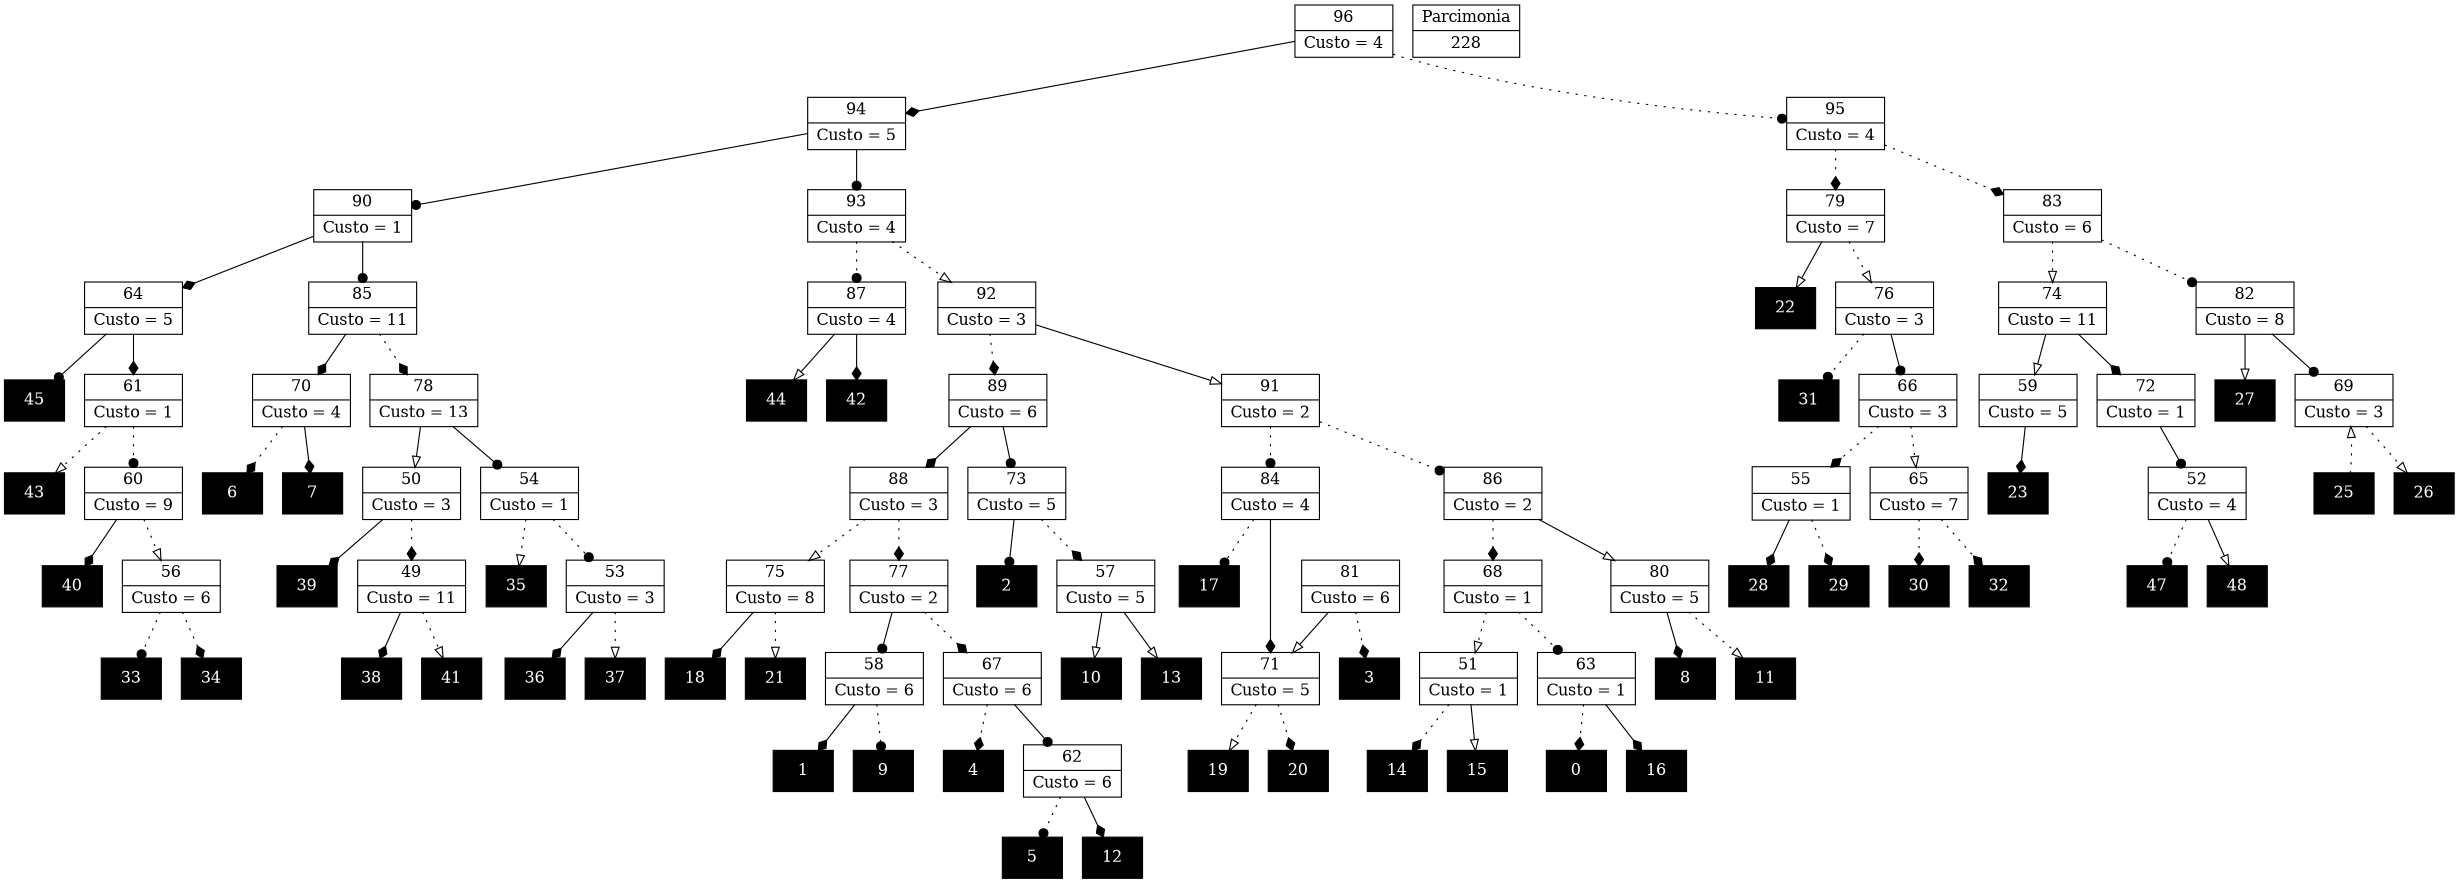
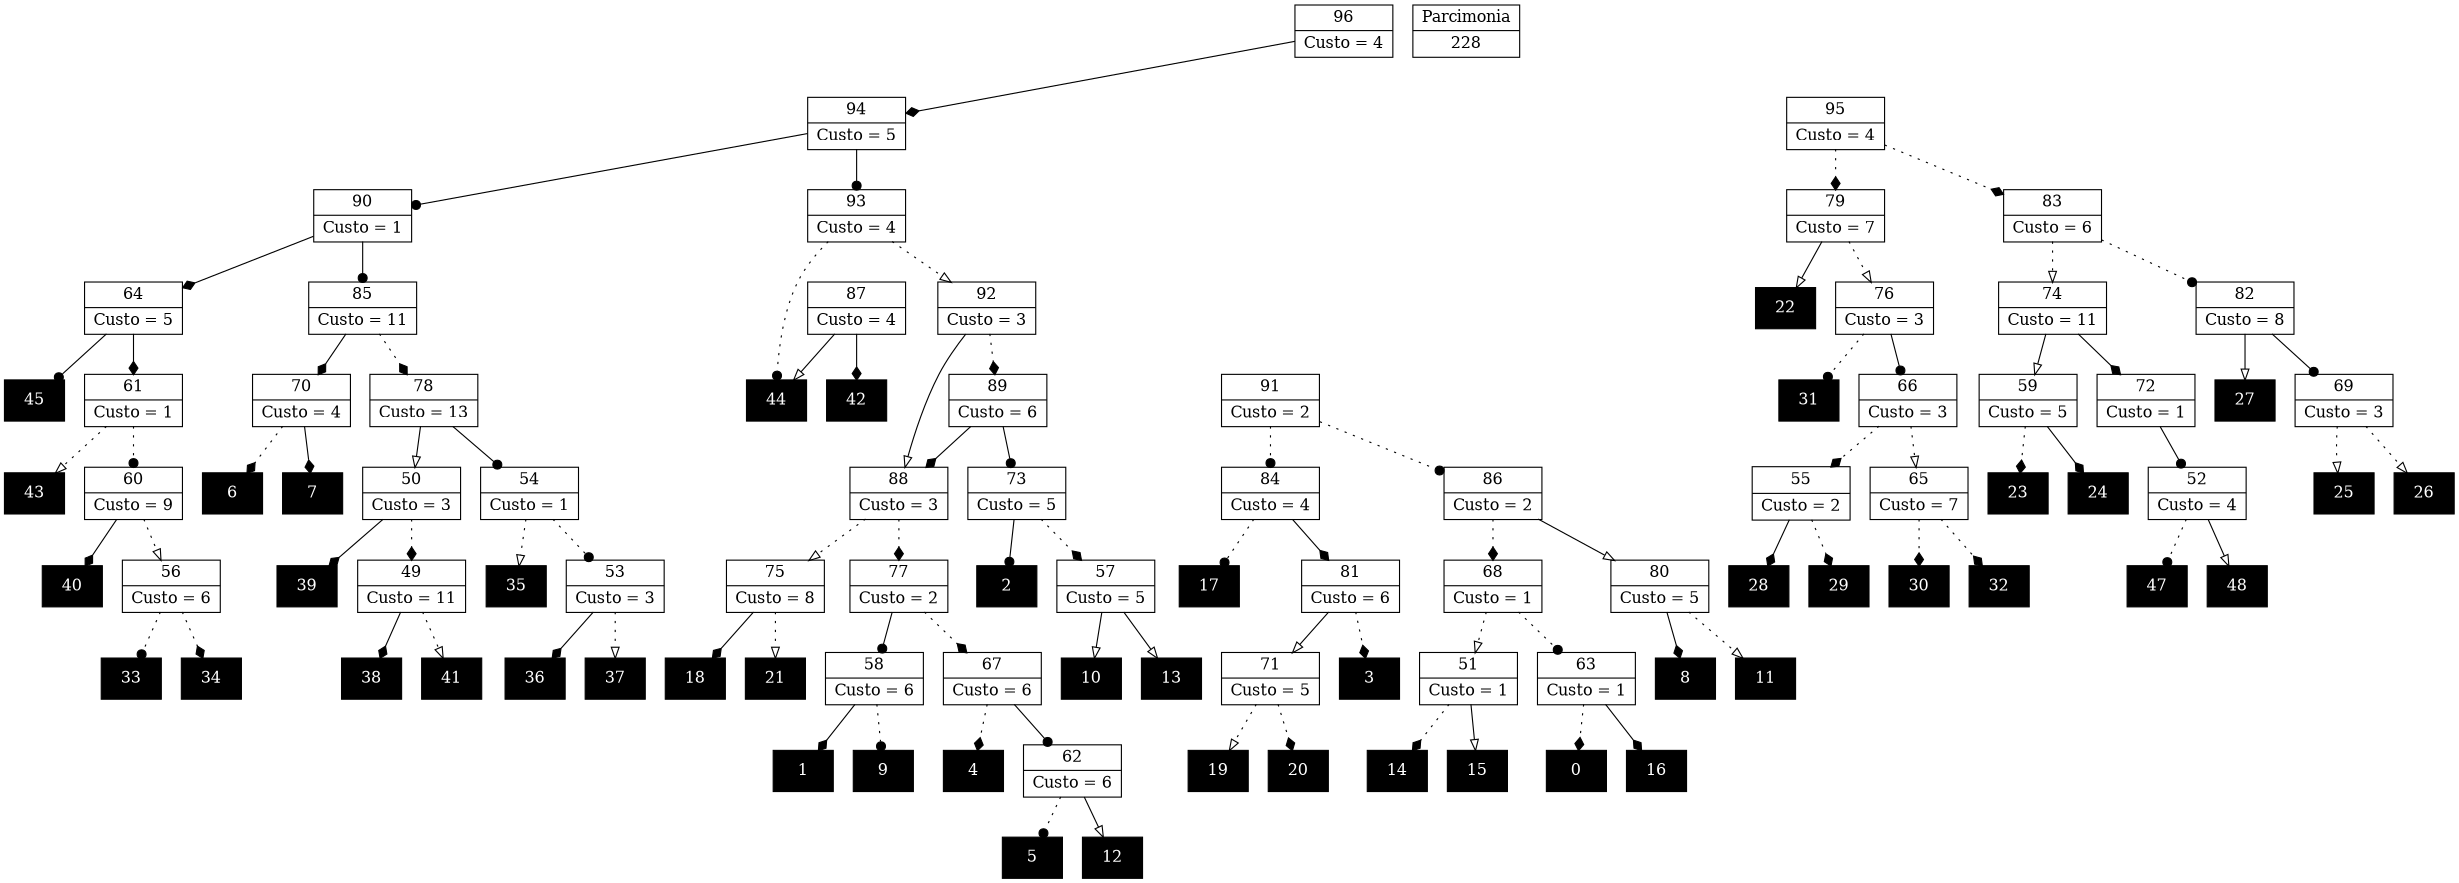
  digraph {
    node [shape=record]
    edge [arrowhead=diamond style=dotted]
    n1 [color=black fontcolor=white fontsize=14 height=0.5 label="{0}" style=filled]
    n2 [color=black fontcolor=white fontsize=14 height=0.5 label="{1}" style=filled]
    n3 [color=black fontcolor=white fontsize=14 height=0.5 label="{2}" style=filled]
    n4 [color=black fontcolor=white fontsize=14 height=0.5 label="{3}" style=filled]
    n5 [color=black fontcolor=white fontsize=14 height=0.5 label="{4}" style=filled]
    n6 [color=black fontcolor=white fontsize=14 height=0.5 label="{5}" style=filled]
    n7 [color=black fontcolor=white fontsize=14 height=0.5 label="{6}" style=filled]
    n8 [color=black fontcolor=white fontsize=14 height=0.5 label="{7}" style=filled]
    n9 [color=black fontcolor=white fontsize=14 height=0.5 label="{8}" style=filled]
    n10 [color=black fontcolor=white fontsize=14 height=0.5 label="{9}" style=filled]
    n11 [color=black fontcolor=white fontsize=14 height=0.5 label="{10}" style=filled]
    n12 [color=black fontcolor=white fontsize=14 height=0.5 label="{11}" style=filled]
    n13 [color=black fontcolor=white fontsize=14 height=0.5 label="{12}" style=filled]
    n14 [color=black fontcolor=white fontsize=14 height=0.5 label="{13}" style=filled]
    n15 [color=black fontcolor=white fontsize=14 height=0.5 label="{14}" style=filled]
    n16 [color=black fontcolor=white fontsize=14 height=0.5 label="{15}" style=filled]
    n17 [color=black fontcolor=white fontsize=14 height=0.5 label="{16}" style=filled]
    n18 [color=black fontcolor=white fontsize=14 height=0.5 label="{17}" style=filled]
    n19 [color=black fontcolor=white fontsize=14 height=0.5 label="{18}" style=filled]
    n20 [color=black fontcolor=white fontsize=14 height=0.5 label="{19}" style=filled]
    n21 [color=black fontcolor=white fontsize=14 height=0.5 label="{20}" style=filled]
    n22 [color=black fontcolor=white fontsize=14 height=0.5 label="{21}" style=filled]
    n23 [color=black fontcolor=white fontsize=14 height=0.5 label="{22}" style=filled]
    n24 [color=black fontcolor=white fontsize=14 height=0.5 label="{23}" style=filled]
+   n25 [color=black fontcolor=white fontsize=14 height=0.5 label="{24}" style=filled]
    n26 [color=black fontcolor=white fontsize=14 height=0.5 label="{25}" style=filled]
    n27 [color=black fontcolor=white fontsize=14 height=0.5 label="{26}" style=filled]
    n28 [color=black fontcolor=white fontsize=14 height=0.5 label="{27}" style=filled]
    n29 [color=black fontcolor=white fontsize=14 height=0.5 label="{28}" style=filled]
    n30 [color=black fontcolor=white fontsize=14 height=0.5 label="{29}" style=filled]
    n31 [color=black fontcolor=white fontsize=14 height=0.5 label="{30}" style=filled]
    n32 [color=black fontcolor=white fontsize=14 height=0.5 label="{31}" style=filled]
    n33 [color=black fontcolor=white fontsize=14 height=0.5 label="{32}" style=filled]
    n34 [color=black fontcolor=white fontsize=14 height=0.5 label="{33}" style=filled]
    n35 [color=black fontcolor=white fontsize=14 height=0.5 label="{34}" style=filled]
    n36 [color=black fontcolor=white fontsize=14 height=0.5 label="{35}" style=filled]
    n37 [color=black fontcolor=white fontsize=14 height=0.5 label="{36}" style=filled]
    n38 [color=black fontcolor=white fontsize=14 height=0.5 label="{37}" style=filled]
    n39 [color=black fontcolor=white fontsize=14 height=0.5 label="{38}" style=filled]
    n40 [color=black fontcolor=white fontsize=14 height=0.5 label="{39}" style=filled]
    n41 [color=black fontcolor=white fontsize=14 height=0.5 label="{40}" style=filled]
    n42 [color=black fontcolor=white fontsize=14 height=0.5 label="{41}" style=filled]
    n43 [color=black fontcolor=white fontsize=14 height=0.5 label="{42}" style=filled]
    n44 [color=black fontcolor=white fontsize=14 height=0.5 label="{43}" style=filled]
    n45 [color=black fontcolor=white fontsize=14 height=0.5 label="{44}" style=filled]
    n46 [color=black fontcolor=white fontsize=14 height=0.5 label="{45}" style=filled]
    n47 [color=black fontcolor=white fontsize=14 height=0.5 label="{47}" style=filled]
    n48 [color=black fontcolor=white fontsize=14 height=0.5 label="{48}" style=filled]
    n49 [label="{49|Custo = 11}"]
    n50 [label="{50|Custo = 3}"]
    n51 [label="{51|Custo = 1}"]
    n52 [label="{52|Custo = 4}"]
    n53 [label="{53|Custo = 3}"]
    n54 [label="{54|Custo = 1}"]
-   n55 [label="{55|Custo = 1}"]
+   n55 [label="{55|Custo = 2}"]
    n56 [label="{56|Custo = 6}"]
    n57 [label="{57|Custo = 5}"]
    n58 [label="{58|Custo = 6}"]
    n59 [label="{59|Custo = 5}"]
    n60 [label="{60|Custo = 9}"]
    n61 [label="{61|Custo = 1}"]
    n62 [label="{62|Custo = 6}"]
    n63 [label="{63|Custo = 1}"]
    n64 [label="{64|Custo = 5}"]
    n65 [label="{65|Custo = 7}"]
    n66 [label="{66|Custo = 3}"]
    n67 [label="{67|Custo = 6}"]
    n68 [label="{68|Custo = 1}"]
    n69 [label="{69|Custo = 3}"]
    n70 [label="{70|Custo = 4}"]
    n71 [label="{71|Custo = 5}"]
    n72 [label="{72|Custo = 1}"]
    n73 [label="{73|Custo = 5}"]
    n74 [label="{74|Custo = 11}"]
    n75 [label="{75|Custo = 8}"]
    n76 [label="{76|Custo = 3}"]
    n77 [label="{77|Custo = 2}"]
    n78 [label="{78|Custo = 13}"]
    n79 [label="{79|Custo = 7}"]
    n80 [label="{80|Custo = 5}"]
    n81 [label="{81|Custo = 6}"]
    n82 [label="{82|Custo = 8}"]
    n83 [label="{83|Custo = 6}"]
    n84 [label="{84|Custo = 4}"]
    n85 [label="{85|Custo = 11}"]
    n86 [label="{86|Custo = 2}"]
    n87 [label="{87|Custo = 4}"]
    n88 [label="{88|Custo = 3}"]
    n89 [label="{89|Custo = 6}"]
    n90 [label="{90|Custo = 1}"]
    n91 [label="{91|Custo = 2}"]
    n92 [label="{92|Custo = 3}"]
    n93 [label="{93|Custo = 4}"]
    n94 [label="{94|Custo = 5}"]
    n95 [label="{95|Custo = 4}"]
    n96 [label="{96|Custo = 4}"]
    n97 [label="{Parcimonia|228}"]
    n49 -> n39 [style=solid]
    n49 -> n42 [arrowhead=onormal]
    n50 -> n40 [style=solid]
    n50 -> n49
    n51 -> n15
    n51 -> n16 [arrowhead=onormal style=solid]
    n52 -> n47 [arrowhead=dot]
    n52 -> n48 [arrowhead=onormal style=solid]
    n53 -> n37 [style=solid]
    n53 -> n38 [arrowhead=onormal]
    n54 -> n36 [arrowhead=onormal]
    n54 -> n53 [arrowhead=dot]
    n55 -> n29 [style=solid]
    n55 -> n30
    n56 -> n34 [arrowhead=dot]
    n56 -> n35
    n57 -> n11 [arrowhead=onormal style=solid]
    n57 -> n14 [arrowhead=onormal style=solid]
    n58 -> n2 [style=solid]
    n58 -> n10 [arrowhead=dot]
-   n59 -> n24 [style=solid]
+   n59 -> n24
+   n59 -> n25 [style=solid]
    n60 -> n41 [style=solid]
    n60 -> n56 [arrowhead=onormal]
    n61 -> n44 [arrowhead=onormal]
    n61 -> n60 [arrowhead=dot]
    n62 -> n6 [arrowhead=dot]
-   n62 -> n13 [style=solid]
+   n62 -> n13 [arrowhead=onormal style=solid]
    n63 -> n1
    n63 -> n17 [style=solid]
    n64 -> n46 [arrowhead=dot style=solid]
    n64 -> n61 [style=solid]
    n65 -> n31
    n65 -> n33
    n66 -> n55
    n66 -> n65 [arrowhead=onormal]
    n67 -> n5
    n67 -> n62 [arrowhead=dot style=solid]
    n68 -> n51 [arrowhead=onormal]
    n68 -> n63 [arrowhead=dot]
-   n26 -> n69 [arrowhead=onormal]
+   n69 -> n26 [arrowhead=onormal]
    n69 -> n27 [arrowhead=onormal]
    n70 -> n7
    n70 -> n8 [style=solid]
    n71 -> n20 [arrowhead=onormal]
    n71 -> n21
    n72 -> n52 [arrowhead=dot style=solid]
    n73 -> n3 [arrowhead=dot style=solid]
    n73 -> n57
    n74 -> n59 [arrowhead=onormal style=solid]
    n74 -> n72 [style=solid]
    n75 -> n19 [style=solid]
    n75 -> n22 [arrowhead=onormal]
    n76 -> n32 [arrowhead=dot]
    n76 -> n66 [arrowhead=dot style=solid]
    n77 -> n58 [arrowhead=dot style=solid]
    n77 -> n67
    n78 -> n50 [arrowhead=onormal style=solid]
    n78 -> n54 [arrowhead=dot style=solid]
    n79 -> n23 [arrowhead=onormal style=solid]
    n79 -> n76 [arrowhead=onormal]
    n80 -> n9 [style=solid]
    n80 -> n12 [arrowhead=onormal]
    n81 -> n4
    n81 -> n71 [arrowhead=onormal style=solid]
    n82 -> n28 [arrowhead=onormal style=solid]
    n82 -> n69 [arrowhead=dot style=solid]
    n83 -> n74 [arrowhead=onormal]
    n83 -> n82 [arrowhead=dot]
    n84 -> n18 [arrowhead=dot]
-   n84 -> n71 [style=solid]
+   n84 -> n81 [style=solid]
    n85 -> n70 [style=solid]
    n85 -> n78
    n86 -> n68
    n86 -> n80 [arrowhead=onormal style=solid]
    n87 -> n43 [style=solid]
    n87 -> n45 [arrowhead=onormal style=solid]
    n88 -> n75 [arrowhead=onormal]
    n88 -> n77
    n89 -> n73 [arrowhead=dot style=solid]
    n89 -> n88 [style=solid]
    n90 -> n64 [style=solid]
    n90 -> n85 [arrowhead=dot style=solid]
    n91 -> n84 [arrowhead=dot]
    n91 -> n86 [arrowhead=dot]
    n92 -> n89
-   n92 -> n91 [arrowhead=onormal style=solid]
-   n93 -> n87 [arrowhead=dot]
+   n92 -> n88 [arrowhead=onormal style=solid]
+   n93 -> n45 [arrowhead=dot]
    n93 -> n92 [arrowhead=onormal]
    n94 -> n90 [arrowhead=dot style=solid]
    n94 -> n93 [arrowhead=dot style=solid]
    n95 -> n79
    n95 -> n83
    n96 -> n94 [style=solid]
-   n96 -> n95 [arrowhead=dot]
  }
